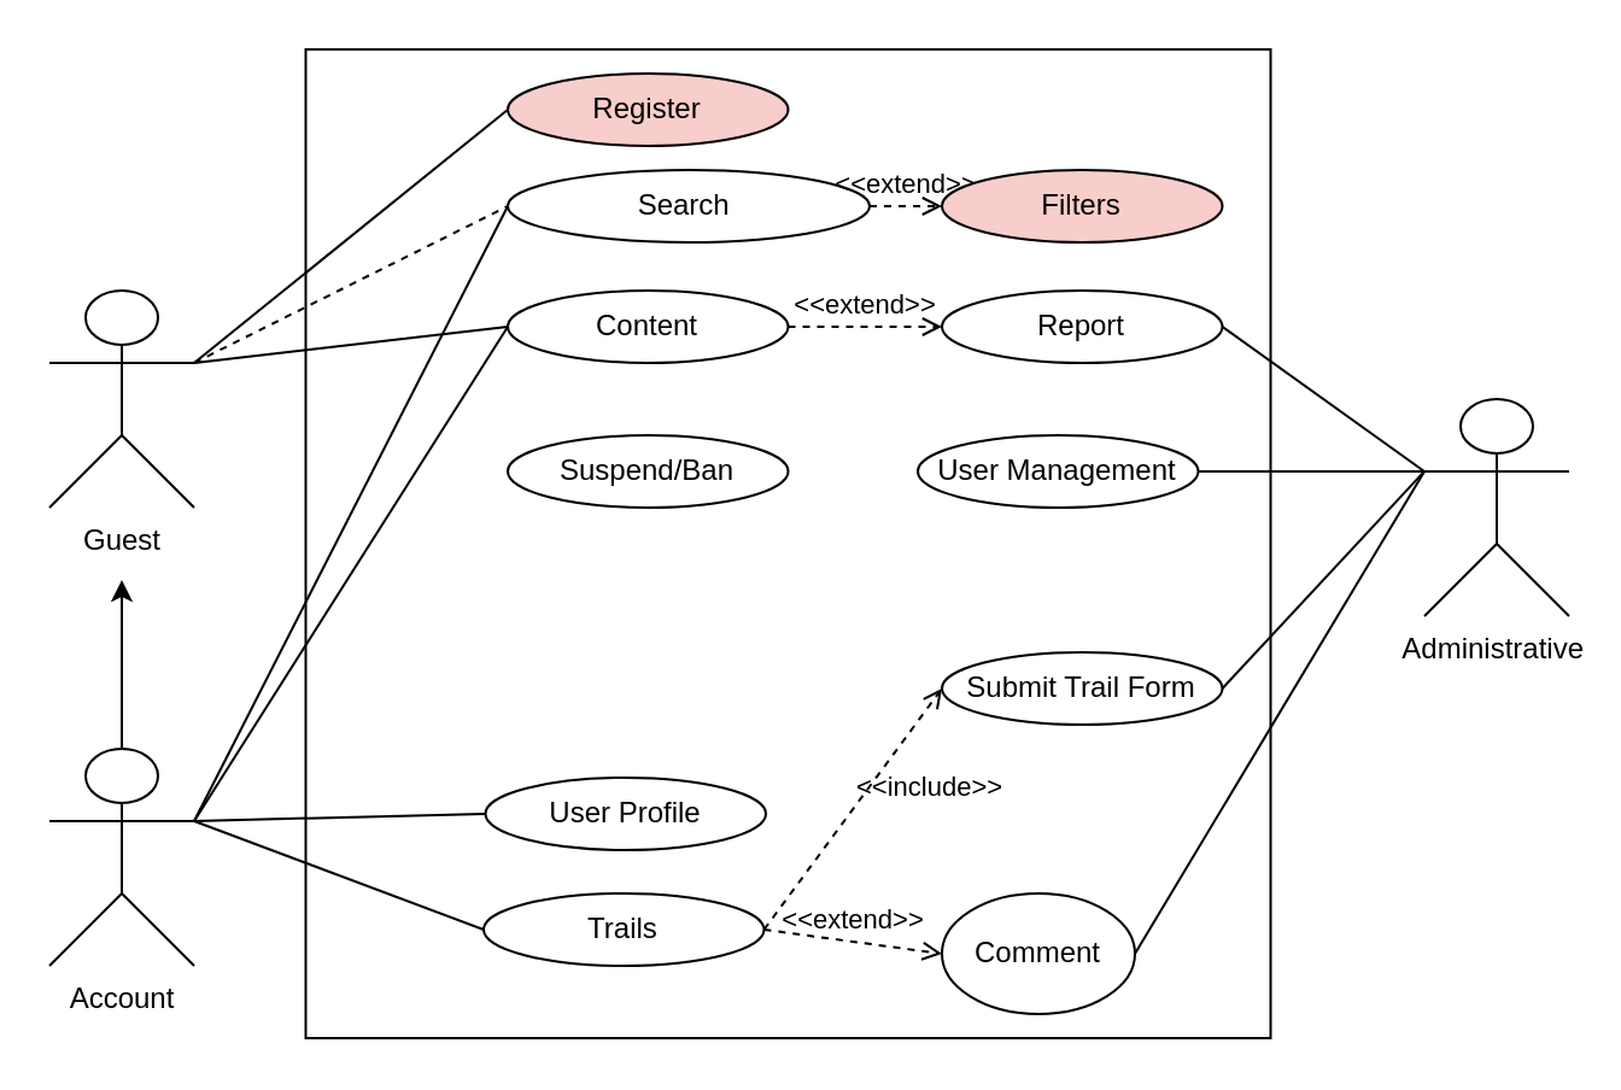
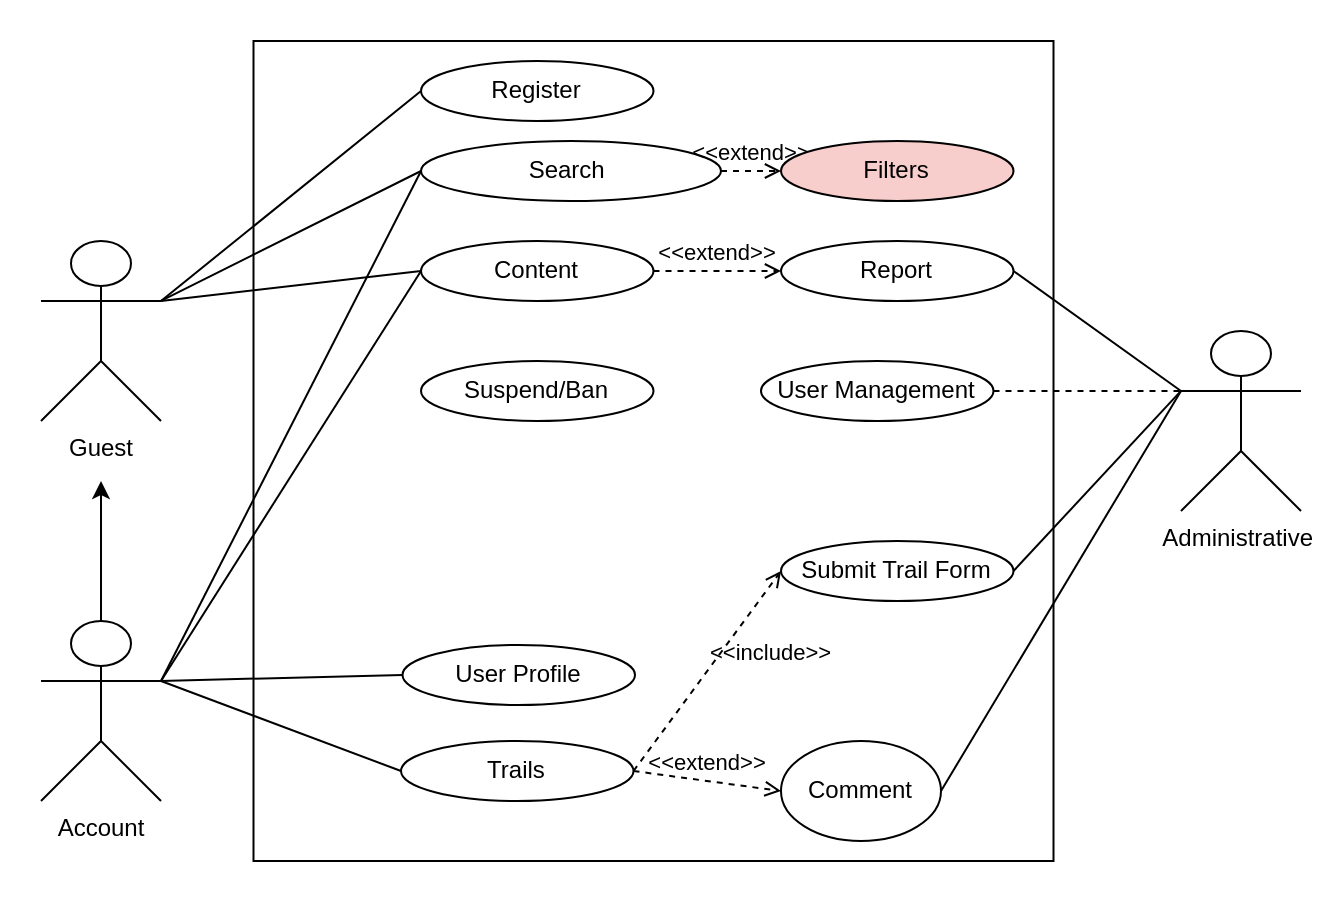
  <mxCell id="0" />
  <mxCell id="1" parent="0" />
  <mxCell id="2" value="Administrative&amp;nbsp;" style="shape=umlActor;verticalLabelPosition=bottom;verticalAlign=top;html=1;outlineConnect=0;" vertex="1" parent="1"><mxGeometry x="590" y="165" width="60" height="90" as="geometry" /></mxCell>
  <mxCell id="3" value="" style="shape=rect;html=1;verticalAlign=top;fontStyle=1;whiteSpace=wrap;align=center;" vertex="1" parent="1"><mxGeometry x="126.25" y="20" width="400" height="410" as="geometry" /></mxCell>
  <mxCell id="4" style="rounded=0;orthogonalLoop=1;jettySize=auto;html=1;entryX=0;entryY=0.5;entryDx=0;entryDy=0;endArrow=none;startFill=0;exitX=1;exitY=0.333;exitDx=0;exitDy=0;exitPerimeter=0;" edge="1" parent="1" source="7" target="14"><mxGeometry relative="1" as="geometry" /></mxCell>
- <mxCell id="5" style="rounded=0;orthogonalLoop=1;jettySize=auto;html=1;entryX=0;entryY=0.5;entryDx=0;entryDy=0;endArrow=none;startFill=0;exitX=1;exitY=0.333;exitDx=0;exitDy=0;exitPerimeter=0;dashed=1;" edge="1" parent="1" source="7" target="17"><mxGeometry relative="1" as="geometry"><mxPoint x="90" y="150" as="sourcePoint" /></mxGeometry></mxCell>
+ <mxCell id="5" style="rounded=0;orthogonalLoop=1;jettySize=auto;html=1;entryX=0;entryY=0.5;entryDx=0;entryDy=0;endArrow=none;startFill=0;exitX=1;exitY=0.333;exitDx=0;exitDy=0;exitPerimeter=0;" edge="1" parent="1" source="7" target="17"><mxGeometry relative="1" as="geometry"><mxPoint x="90" y="150" as="sourcePoint" /></mxGeometry></mxCell>
  <mxCell id="6" style="rounded=0;orthogonalLoop=1;jettySize=auto;html=1;endArrow=none;startFill=0;entryX=0;entryY=0.5;entryDx=0;entryDy=0;exitX=1;exitY=0.333;exitDx=0;exitDy=0;exitPerimeter=0;" edge="1" parent="1" source="7" target="16"><mxGeometry relative="1" as="geometry" /></mxCell>
  <mxCell id="7" value="Guest" style="shape=umlActor;verticalLabelPosition=bottom;verticalAlign=top;html=1;outlineConnect=0;" vertex="1" parent="1"><mxGeometry x="20" y="120" width="60" height="90" as="geometry" /></mxCell>
  <mxCell id="8" style="rounded=0;orthogonalLoop=1;jettySize=auto;html=1;entryX=0;entryY=0.5;entryDx=0;entryDy=0;endArrow=none;startFill=0;exitX=1;exitY=0.333;exitDx=0;exitDy=0;exitPerimeter=0;" edge="1" parent="1" source="12" target="15"><mxGeometry relative="1" as="geometry" /></mxCell>
  <mxCell id="9" style="rounded=0;orthogonalLoop=1;jettySize=auto;html=1;entryX=0;entryY=0.5;entryDx=0;entryDy=0;endArrow=none;startFill=0;exitX=1;exitY=0.333;exitDx=0;exitDy=0;exitPerimeter=0;" edge="1" parent="1" source="12" target="18"><mxGeometry relative="1" as="geometry" /></mxCell>
  <mxCell id="10" style="rounded=0;orthogonalLoop=1;jettySize=auto;html=1;entryX=0;entryY=0.5;entryDx=0;entryDy=0;endArrow=none;startFill=0;exitX=1;exitY=0.333;exitDx=0;exitDy=0;exitPerimeter=0;" edge="1" parent="1" source="12" target="17"><mxGeometry relative="1" as="geometry" /></mxCell>
  <mxCell id="11" style="rounded=0;orthogonalLoop=1;jettySize=auto;html=1;entryX=0;entryY=0.5;entryDx=0;entryDy=0;endArrow=none;startFill=0;exitX=1;exitY=0.333;exitDx=0;exitDy=0;exitPerimeter=0;" edge="1" parent="1" source="12" target="16"><mxGeometry relative="1" as="geometry" /></mxCell>
  <mxCell id="12" value="Account" style="shape=umlActor;verticalLabelPosition=bottom;verticalAlign=top;html=1;outlineConnect=0;" vertex="1" parent="1"><mxGeometry x="20" y="310" width="60" height="90" as="geometry" /></mxCell>
  <mxCell id="13" value="" style="endArrow=classic;html=1;rounded=0;exitX=0.5;exitY=0;exitDx=0;exitDy=0;exitPerimeter=0;" edge="1" parent="1" source="12"><mxGeometry width="50" height="50" relative="1" as="geometry"><mxPoint x="130" y="260" as="sourcePoint" /><mxPoint x="50" y="240" as="targetPoint" /></mxGeometry></mxCell>
- <mxCell id="14" value="Register" style="ellipse;whiteSpace=wrap;html=1;fillColor=#f8cecc;" vertex="1" parent="1"><mxGeometry x="210" y="30" width="116.25" height="30" as="geometry" /></mxCell>
+ <mxCell id="14" value="Register" style="ellipse;whiteSpace=wrap;html=1;" vertex="1" parent="1"><mxGeometry x="210" y="30" width="116.25" height="30" as="geometry" /></mxCell>
  <mxCell id="15" value="User Profile" style="ellipse;whiteSpace=wrap;html=1;" vertex="1" parent="1"><mxGeometry x="200.75" y="322" width="116.25" height="30" as="geometry" /></mxCell>
  <mxCell id="16" value="Content" style="ellipse;whiteSpace=wrap;html=1;" vertex="1" parent="1"><mxGeometry x="210" y="120" width="116.25" height="30" as="geometry" /></mxCell>
  <mxCell id="17" value="Search&amp;nbsp;" style="ellipse;whiteSpace=wrap;html=1;" vertex="1" parent="1"><mxGeometry x="210" y="70" width="150" height="30" as="geometry" /></mxCell>
  <mxCell id="18" value="Trails" style="ellipse;whiteSpace=wrap;html=1;" vertex="1" parent="1"><mxGeometry x="200" y="370" width="116.25" height="30" as="geometry" /></mxCell>
  <mxCell id="19" value="&amp;lt;&amp;lt;extend&amp;gt;&amp;gt;" style="edgeStyle=none;html=1;endArrow=open;verticalAlign=bottom;dashed=1;labelBackgroundColor=none;rounded=0;exitX=1;exitY=0.5;exitDx=0;exitDy=0;entryX=0;entryY=0.5;entryDx=0;entryDy=0;" edge="1" parent="1" source="17" target="20"><mxGeometry x="0.003" width="160" relative="1" as="geometry"><mxPoint x="370" y="40" as="sourcePoint" /><mxPoint x="510" y="45" as="targetPoint" /><mxPoint as="offset" /></mxGeometry></mxCell>
  <mxCell id="20" value="Filters" style="ellipse;whiteSpace=wrap;html=1;fillColor=#f8cecc;" vertex="1" parent="1"><mxGeometry x="390" y="70" width="116.25" height="30" as="geometry" /></mxCell>
  <mxCell id="21" value="User Management" style="ellipse;whiteSpace=wrap;html=1;" vertex="1" parent="1"><mxGeometry x="380" y="180" width="116.25" height="30" as="geometry" /></mxCell>
- <mxCell id="22" value="" style="edgeStyle=none;html=1;endArrow=none;verticalAlign=bottom;rounded=0;exitX=1;exitY=0.5;exitDx=0;exitDy=0;entryX=0;entryY=0.333;entryDx=0;entryDy=0;entryPerimeter=0;" edge="1" parent="1" source="21" target="2"><mxGeometry width="160" relative="1" as="geometry"><mxPoint x="530" y="290" as="sourcePoint" /><mxPoint x="580" y="210" as="targetPoint" /></mxGeometry></mxCell>
+ <mxCell id="22" value="" style="edgeStyle=none;html=1;endArrow=none;verticalAlign=bottom;rounded=0;exitX=1;exitY=0.5;exitDx=0;exitDy=0;entryX=0;entryY=0.333;entryDx=0;entryDy=0;entryPerimeter=0;dashed=1;" edge="1" parent="1" source="21" target="2"><mxGeometry width="160" relative="1" as="geometry"><mxPoint x="530" y="290" as="sourcePoint" /><mxPoint x="580" y="210" as="targetPoint" /></mxGeometry></mxCell>
  <mxCell id="23" value="Suspend/Ban" style="ellipse;whiteSpace=wrap;html=1;" vertex="1" parent="1"><mxGeometry x="210" y="180" width="116.25" height="30" as="geometry" /></mxCell>
  <mxCell id="24" value="&amp;lt;&amp;lt;include&amp;gt;&amp;gt;" style="edgeStyle=none;html=1;endArrow=open;verticalAlign=bottom;dashed=1;labelBackgroundColor=none;rounded=0;exitX=1;exitY=0.5;exitDx=0;exitDy=0;entryX=0;entryY=0.5;entryDx=0;entryDy=0;align=left;" edge="1" parent="1" source="18" target="25"><mxGeometry width="160" relative="1" as="geometry"><mxPoint x="380" y="330" as="sourcePoint" /><mxPoint x="430" y="310" as="targetPoint" /></mxGeometry></mxCell>
  <mxCell id="25" value="Submit Trail Form" style="ellipse;whiteSpace=wrap;html=1;" vertex="1" parent="1"><mxGeometry x="390" y="270" width="116.25" height="30" as="geometry" /></mxCell>
  <mxCell id="26" value="" style="edgeStyle=none;html=1;endArrow=none;verticalAlign=bottom;rounded=0;entryX=0;entryY=0.333;entryDx=0;entryDy=0;entryPerimeter=0;exitX=1;exitY=0.5;exitDx=0;exitDy=0;" edge="1" parent="1" source="25" target="2"><mxGeometry width="160" relative="1" as="geometry"><mxPoint x="580" y="340" as="sourcePoint" /><mxPoint x="740" y="340" as="targetPoint" /></mxGeometry></mxCell>
  <mxCell id="27" value="&amp;lt;&amp;lt;extend&amp;gt;&amp;gt;" style="edgeStyle=none;html=1;endArrow=open;verticalAlign=bottom;dashed=1;labelBackgroundColor=none;rounded=0;exitX=1;exitY=0.5;exitDx=0;exitDy=0;entryX=0;entryY=0.5;entryDx=0;entryDy=0;" edge="1" parent="1" source="18" target="28"><mxGeometry x="-0.009" width="160" relative="1" as="geometry"><mxPoint x="350" y="370" as="sourcePoint" /><mxPoint x="510" y="370" as="targetPoint" /><mxPoint as="offset" /></mxGeometry></mxCell>
  <mxCell id="28" value="Comment" style="ellipse;whiteSpace=wrap;html=1;" vertex="1" parent="1"><mxGeometry x="390" y="370" width="80" height="50" as="geometry" /></mxCell>
  <mxCell id="29" value="" style="edgeStyle=none;html=1;endArrow=none;verticalAlign=bottom;rounded=0;exitX=1;exitY=0.5;exitDx=0;exitDy=0;entryX=0;entryY=0.333;entryDx=0;entryDy=0;entryPerimeter=0;" edge="1" parent="1" source="28" target="2"><mxGeometry width="160" relative="1" as="geometry"><mxPoint x="650" y="400" as="sourcePoint" /><mxPoint x="810" y="400" as="targetPoint" /></mxGeometry></mxCell>
  <mxCell id="30" value="Report" style="ellipse;whiteSpace=wrap;html=1;" vertex="1" parent="1"><mxGeometry x="390" y="120" width="116.25" height="30" as="geometry" /></mxCell>
  <mxCell id="31" value="&amp;lt;&amp;lt;extend&amp;gt;&amp;gt;" style="edgeStyle=none;html=1;endArrow=open;verticalAlign=bottom;dashed=1;labelBackgroundColor=none;rounded=0;exitX=1;exitY=0.5;exitDx=0;exitDy=0;entryX=0;entryY=0.5;entryDx=0;entryDy=0;" edge="1" parent="1" source="16" target="30"><mxGeometry width="160" relative="1" as="geometry"><mxPoint x="360" y="150" as="sourcePoint" /><mxPoint x="520" y="150" as="targetPoint" /></mxGeometry></mxCell>
  <mxCell id="32" value="" style="edgeStyle=none;html=1;endArrow=none;verticalAlign=bottom;rounded=0;exitX=1;exitY=0.5;exitDx=0;exitDy=0;entryX=0;entryY=0.333;entryDx=0;entryDy=0;entryPerimeter=0;" edge="1" parent="1" source="30" target="2"><mxGeometry width="160" relative="1" as="geometry"><mxPoint x="720" y="200" as="sourcePoint" /><mxPoint x="880" y="200" as="targetPoint" /></mxGeometry></mxCell>
